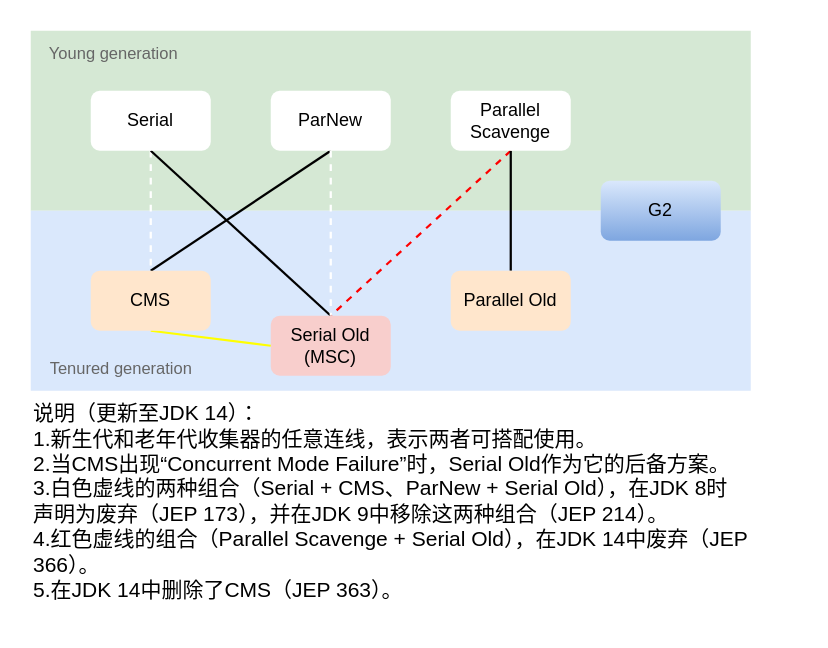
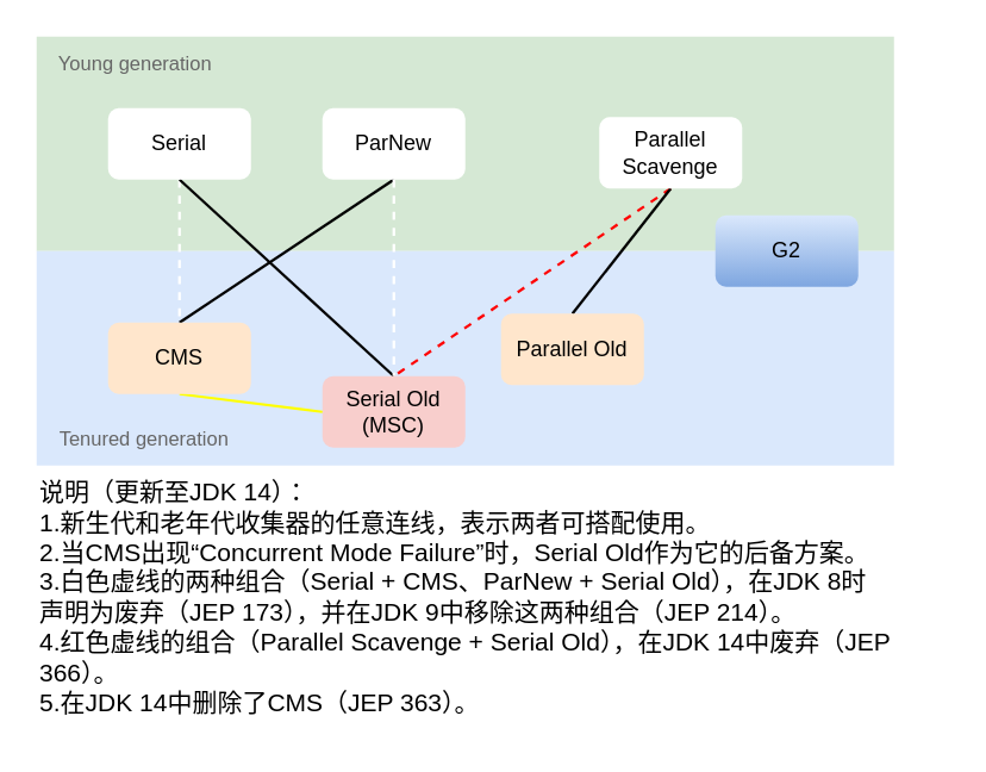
  <mxCell id="0" />
  <mxCell id="1" parent="0" />
  <mxCell id="2" value="" style="rounded=0;whiteSpace=wrap;html=1;fillColor=#d5e8d4;strokeColor=none;" vertex="1" parent="1"><mxGeometry x="20" y="20" width="480" height="120" as="geometry" /></mxCell>
  <mxCell id="3" value="" style="rounded=0;whiteSpace=wrap;html=1;fillColor=#dae8fc;strokeColor=none;" vertex="1" parent="1"><mxGeometry x="20" y="140" width="480" height="120" as="geometry" /></mxCell>
  <mxCell id="4" style="edgeStyle=none;shape=connector;rounded=0;orthogonalLoop=1;jettySize=auto;html=1;exitX=0.5;exitY=1;exitDx=0;exitDy=0;entryX=0.5;entryY=0;entryDx=0;entryDy=0;dashed=1;labelBackgroundColor=default;strokeColor=#FF0000;strokeWidth=1.5;align=center;verticalAlign=middle;fontFamily=Helvetica;fontSize=11;fontColor=default;endArrow=none;endFill=0;fillColor=#ffff88;" edge="1" parent="1" source="6" target="14"><mxGeometry relative="1" as="geometry" /></mxCell>
  <mxCell id="5" style="edgeStyle=none;shape=connector;rounded=0;orthogonalLoop=1;jettySize=auto;html=1;exitX=0.5;exitY=1;exitDx=0;exitDy=0;entryX=0.5;entryY=0;entryDx=0;entryDy=0;labelBackgroundColor=default;strokeColor=default;strokeWidth=1.5;align=center;verticalAlign=middle;fontFamily=Helvetica;fontSize=11;fontColor=default;endArrow=none;endFill=0;" edge="1" parent="1" source="6" target="13"><mxGeometry relative="1" as="geometry" /></mxCell>
- <mxCell id="6" value="Parallel Scavenge" style="rounded=1;whiteSpace=wrap;html=1;strokeColor=none;" vertex="1" parent="1"><mxGeometry x="300" y="60" width="80" height="40" as="geometry" /></mxCell>
+ <mxCell id="6" value="Parallel Scavenge" style="rounded=1;whiteSpace=wrap;html=1;strokeColor=none;" vertex="1" parent="1"><mxGeometry x="335" y="65" width="80" height="40" as="geometry" /></mxCell>
  <mxCell id="7" style="edgeStyle=none;shape=connector;rounded=0;orthogonalLoop=1;jettySize=auto;html=1;exitX=0.5;exitY=1;exitDx=0;exitDy=0;entryX=0.5;entryY=0;entryDx=0;entryDy=0;labelBackgroundColor=default;strokeColor=#FFFFFF;align=center;verticalAlign=middle;fontFamily=Helvetica;fontSize=11;fontColor=default;endArrow=none;endFill=0;fillColor=#ffff88;dashed=1;strokeWidth=1.5;" edge="1" parent="1" source="9" target="16"><mxGeometry relative="1" as="geometry" /></mxCell>
  <mxCell id="8" style="edgeStyle=none;shape=connector;rounded=0;orthogonalLoop=1;jettySize=auto;html=1;exitX=0.5;exitY=1;exitDx=0;exitDy=0;entryX=0.5;entryY=0;entryDx=0;entryDy=0;labelBackgroundColor=default;strokeColor=default;strokeWidth=1.5;align=center;verticalAlign=middle;fontFamily=Helvetica;fontSize=11;fontColor=default;endArrow=none;endFill=0;" edge="1" parent="1" source="9" target="14"><mxGeometry relative="1" as="geometry" /></mxCell>
  <mxCell id="9" value="Serial" style="rounded=1;whiteSpace=wrap;html=1;strokeColor=none;" vertex="1" parent="1"><mxGeometry x="60" y="60" width="80" height="40" as="geometry" /></mxCell>
  <mxCell id="10" style="edgeStyle=none;shape=connector;rounded=0;orthogonalLoop=1;jettySize=auto;html=1;exitX=0.5;exitY=1;exitDx=0;exitDy=0;entryX=0.5;entryY=0;entryDx=0;entryDy=0;labelBackgroundColor=default;strokeColor=default;align=center;verticalAlign=middle;fontFamily=Helvetica;fontSize=11;fontColor=default;endArrow=none;endFill=0;strokeWidth=1.5;" edge="1" parent="1" source="12" target="16"><mxGeometry relative="1" as="geometry" /></mxCell>
  <mxCell id="11" style="edgeStyle=none;shape=connector;rounded=0;orthogonalLoop=1;jettySize=auto;html=1;exitX=0.5;exitY=1;exitDx=0;exitDy=0;entryX=0.5;entryY=0;entryDx=0;entryDy=0;dashed=1;labelBackgroundColor=default;strokeColor=#FFFFFF;strokeWidth=1.5;align=center;verticalAlign=middle;fontFamily=Helvetica;fontSize=11;fontColor=default;endArrow=none;endFill=0;fillColor=#ffff88;" edge="1" parent="1" source="12" target="14"><mxGeometry relative="1" as="geometry" /></mxCell>
  <mxCell id="12" value="ParNew" style="rounded=1;whiteSpace=wrap;html=1;strokeColor=none;" vertex="1" parent="1"><mxGeometry x="180" y="60" width="80" height="40" as="geometry" /></mxCell>
- <mxCell id="13" value="Parallel Old" style="rounded=1;whiteSpace=wrap;html=1;strokeColor=none;fillColor=#ffe6cc;" vertex="1" parent="1"><mxGeometry x="300" y="180" width="80" height="40" as="geometry" /></mxCell>
+ <mxCell id="13" value="Parallel Old" style="rounded=1;whiteSpace=wrap;html=1;strokeColor=none;fillColor=#ffe6cc;" vertex="1" parent="1"><mxGeometry x="280" y="175" width="80" height="40" as="geometry" /></mxCell>
  <mxCell id="14" value="Serial Old&lt;br&gt;(MSC)" style="rounded=1;whiteSpace=wrap;html=1;strokeColor=none;fillColor=#f8cecc;" vertex="1" parent="1"><mxGeometry x="180" y="210" width="80" height="40" as="geometry" /></mxCell>
  <mxCell id="15" style="edgeStyle=none;shape=connector;rounded=0;orthogonalLoop=1;jettySize=auto;html=1;exitX=0.5;exitY=1;exitDx=0;exitDy=0;entryX=0;entryY=0.5;entryDx=0;entryDy=0;labelBackgroundColor=default;strokeColor=#FFFF00;strokeWidth=1.5;align=center;verticalAlign=middle;fontFamily=Helvetica;fontSize=11;fontColor=default;endArrow=none;endFill=0;" edge="1" parent="1" source="16" target="14"><mxGeometry relative="1" as="geometry" /></mxCell>
  <mxCell id="16" value="CMS" style="rounded=1;whiteSpace=wrap;html=1;strokeColor=none;fillColor=#ffe6cc;" vertex="1" parent="1"><mxGeometry x="60" y="180" width="80" height="40" as="geometry" /></mxCell>
  <mxCell id="17" value="G2" style="rounded=1;whiteSpace=wrap;html=1;strokeColor=none;fillColor=#dae8fc;gradientColor=#7ea6e0;" vertex="1" parent="1"><mxGeometry x="400" y="120" width="80" height="40" as="geometry" /></mxCell>
  <mxCell id="18" value="&lt;font color=&quot;#666666&quot;&gt;Young generation&lt;/font&gt;" style="text;html=1;align=center;verticalAlign=middle;resizable=0;points=[];autosize=1;strokeColor=none;fillColor=none;fontSize=11;fontFamily=Helvetica;fontColor=default;" vertex="1" parent="1"><mxGeometry x="20" y="20" width="110" height="30" as="geometry" /></mxCell>
  <mxCell id="19" value="&lt;font color=&quot;#666666&quot;&gt;Tenured generation&lt;/font&gt;" style="text;html=1;align=center;verticalAlign=middle;resizable=0;points=[];autosize=1;strokeColor=none;fillColor=none;fontSize=11;fontFamily=Helvetica;fontColor=default;" vertex="1" parent="1"><mxGeometry x="20" y="230" width="120" height="30" as="geometry" /></mxCell>
  <mxCell id="20" value="说明（更新至JDK 14）：&lt;br style=&quot;font-size: 14px;&quot;&gt;1.新生代和老年代收集器的任意连线，表示两者可搭配使用。&lt;br style=&quot;font-size: 14px;&quot;&gt;2.当CMS出现“Concurrent Mode Failure”时，Serial Old作为它的后备方案。&lt;br style=&quot;font-size: 14px;&quot;&gt;3.白色虚线的两种组合（Serial + CMS、ParNew + Serial Old），在JDK 8时&lt;br&gt;声明为废弃（JEP 173），并在JDK 9中移除这两种组合（JEP 214）。&lt;br style=&quot;font-size: 14px;&quot;&gt;4.红色虚线的组合（Parallel Scavenge + Serial Old），在JDK 14中废弃（JEP&lt;br&gt;366）。&lt;br style=&quot;font-size: 14px;&quot;&gt;5.在JDK 14中删除了CMS（JEP 363）。" style="text;html=1;align=left;verticalAlign=top;resizable=0;points=[];autosize=1;strokeColor=none;fillColor=none;fontSize=14;fontFamily=Helvetica;fontColor=default;spacing=2;" vertex="1" parent="1"><mxGeometry x="20" y="260" width="510" height="150" as="geometry" /></mxCell>
